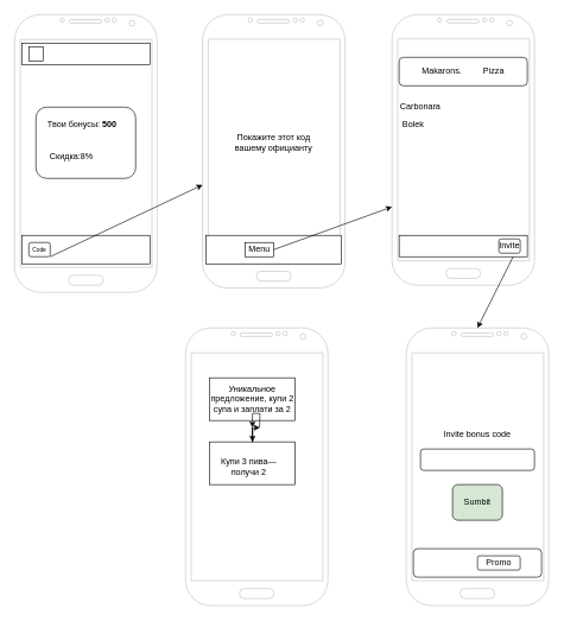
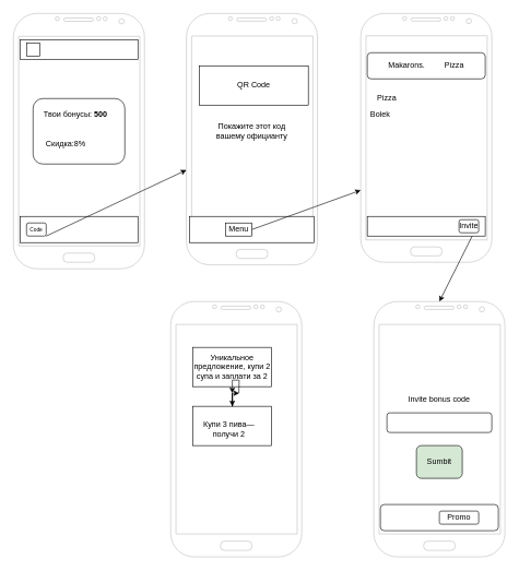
  <mxCell id="0" />
  <mxCell id="1" parent="0" />
  <mxCell id="2" value="" style="verticalLabelPosition=bottom;verticalAlign=top;html=1;shadow=0;dashed=0;strokeWidth=1;shape=mxgraph.android.phone2;strokeColor=#c0c0c0;" vertex="1" parent="1"><mxGeometry x="20" y="20" width="200" height="390" as="geometry" /></mxCell>
  <mxCell id="3" value="" style="rounded=0;whiteSpace=wrap;html=1;" vertex="1" parent="1"><mxGeometry x="30" y="330" width="180" height="40" as="geometry" /></mxCell>
  <mxCell id="4" value="" style="rounded=1;whiteSpace=wrap;html=1;" vertex="1" parent="1"><mxGeometry x="40" y="340" width="30" height="20" as="geometry" /></mxCell>
  <mxCell id="5" value="" style="rounded=1;whiteSpace=wrap;html=1;" vertex="1" parent="1"><mxGeometry x="50" y="150" width="140" height="100" as="geometry" /></mxCell>
  <mxCell id="6" value="Твои бонусы: &lt;b&gt;500&lt;/b&gt;" style="text;html=1;strokeColor=none;fillColor=none;align=center;verticalAlign=middle;whiteSpace=wrap;rounded=0;" vertex="1" parent="1"><mxGeometry x="60" y="160" width="110" height="30" as="geometry" /></mxCell>
  <mxCell id="7" value="Скидка:8%" style="text;html=1;strokeColor=none;fillColor=none;align=center;verticalAlign=middle;whiteSpace=wrap;rounded=0;" vertex="1" parent="1"><mxGeometry x="80" y="210" width="40" height="20" as="geometry" /></mxCell>
  <mxCell id="8" value="" style="rounded=0;whiteSpace=wrap;html=1;" vertex="1" parent="1"><mxGeometry x="30" y="60" width="180" height="30" as="geometry" /></mxCell>
  <mxCell id="9" value="" style="rounded=0;whiteSpace=wrap;html=1;" vertex="1" parent="1"><mxGeometry x="40" y="65" width="20" height="20" as="geometry" /></mxCell>
  <mxCell id="10" value="" style="verticalLabelPosition=bottom;verticalAlign=top;html=1;shadow=0;dashed=0;strokeWidth=1;shape=mxgraph.android.phone2;strokeColor=#c0c0c0;" vertex="1" parent="1"><mxGeometry x="284" y="20" width="200" height="384" as="geometry" /></mxCell>
  <mxCell id="11" value="" style="rounded=0;whiteSpace=wrap;html=1;" vertex="1" parent="1"><mxGeometry x="289" y="330" width="190" height="40" as="geometry" /></mxCell>
  <mxCell id="12" value="" style="rounded=0;whiteSpace=wrap;html=1;" vertex="1" parent="1"><mxGeometry x="344" y="340" width="40" height="20" as="geometry" /></mxCell>
  <mxCell id="13" value="" style="endArrow=classic;html=1;" edge="1" parent="1" target="10"><mxGeometry width="50" height="50" relative="1" as="geometry"><mxPoint x="70" y="360" as="sourcePoint" /><mxPoint x="120" y="310" as="targetPoint" /></mxGeometry></mxCell>
+ <mxCell id="14" value="QR Code" style="rounded=0;whiteSpace=wrap;html=1;" vertex="1" parent="1"><mxGeometry x="304" y="100" width="166" height="60" as="geometry" /></mxCell>
  <mxCell id="15" value="Покажите этот код вашему официанту" style="text;html=1;strokeColor=none;fillColor=none;align=center;verticalAlign=middle;whiteSpace=wrap;rounded=0;" vertex="1" parent="1"><mxGeometry x="324" y="170" width="120" height="60" as="geometry" /></mxCell>
  <mxCell id="16" value="&lt;font style=&quot;font-size: 8px&quot;&gt;Сode&lt;/font&gt;" style="text;html=1;strokeColor=none;fillColor=none;align=center;verticalAlign=middle;whiteSpace=wrap;rounded=0;" vertex="1" parent="1"><mxGeometry x="35" y="340" width="40" height="20" as="geometry" /></mxCell>
  <mxCell id="17" value="Menu" style="text;html=1;strokeColor=none;fillColor=none;align=center;verticalAlign=middle;whiteSpace=wrap;rounded=0;" vertex="1" parent="1"><mxGeometry x="344" y="335" width="40" height="30" as="geometry" /></mxCell>
  <mxCell id="18" value="" style="verticalLabelPosition=bottom;verticalAlign=top;html=1;shadow=0;dashed=0;strokeWidth=1;shape=mxgraph.android.phone2;strokeColor=#c0c0c0;" vertex="1" parent="1"><mxGeometry x="550" y="20" width="200" height="380" as="geometry" /></mxCell>
  <mxCell id="19" value="" style="rounded=0;whiteSpace=wrap;html=1;" vertex="1" parent="1"><mxGeometry x="560" y="330" width="180" height="30" as="geometry" /></mxCell>
  <mxCell id="20" value="Invite" style="rounded=1;whiteSpace=wrap;html=1;" vertex="1" parent="1"><mxGeometry x="700" y="335" width="30" height="20" as="geometry" /></mxCell>
  <mxCell id="21" value="Makarons. &amp;nbsp; &amp;nbsp; &amp;nbsp; &amp;nbsp; Pizza" style="rounded=1;whiteSpace=wrap;html=1;" vertex="1" parent="1"><mxGeometry x="560" y="80" width="180" height="40" as="geometry" /></mxCell>
- <mxCell id="22" value="Carbonara" style="text;html=1;strokeColor=none;fillColor=none;align=center;verticalAlign=middle;whiteSpace=wrap;rounded=0;" vertex="1" parent="1"><mxGeometry x="570" y="130" width="40" height="40" as="geometry" /></mxCell>
+ <mxCell id="22" value="Pizza" style="text;html=1;strokeColor=none;fillColor=none;align=center;verticalAlign=middle;whiteSpace=wrap;rounded=0;" vertex="1" parent="1"><mxGeometry x="570" y="130" width="40" height="40" as="geometry" /></mxCell>
  <mxCell id="23" value="Bolek" style="text;html=1;strokeColor=none;fillColor=none;align=center;verticalAlign=middle;whiteSpace=wrap;rounded=0;" vertex="1" parent="1"><mxGeometry x="560" y="165" width="40" height="20" as="geometry" /></mxCell>
  <mxCell id="24" value="" style="endArrow=classic;html=1;exitX=1;exitY=0.5;exitDx=0;exitDy=0;" edge="1" parent="1" source="17"><mxGeometry width="50" height="50" relative="1" as="geometry"><mxPoint x="500" y="340" as="sourcePoint" /><mxPoint x="550" y="290" as="targetPoint" /></mxGeometry></mxCell>
  <mxCell id="25" value="" style="verticalLabelPosition=bottom;verticalAlign=top;html=1;shadow=0;dashed=0;strokeWidth=1;shape=mxgraph.android.phone2;strokeColor=#c0c0c0;" vertex="1" parent="1"><mxGeometry x="570" y="460" width="200" height="390" as="geometry" /></mxCell>
  <mxCell id="26" value="" style="endArrow=classic;html=1;exitX=0.85;exitY=0.895;exitDx=0;exitDy=0;exitPerimeter=0;entryX=0.5;entryY=0;entryDx=0;entryDy=0;entryPerimeter=0;" edge="1" parent="1" source="18" target="25"><mxGeometry width="50" height="50" relative="1" as="geometry"><mxPoint x="560" y="550" as="sourcePoint" /><mxPoint x="610" y="500" as="targetPoint" /></mxGeometry></mxCell>
  <mxCell id="27" value="" style="rounded=1;whiteSpace=wrap;html=1;" vertex="1" parent="1"><mxGeometry x="590" y="630" width="160" height="30" as="geometry" /></mxCell>
  <mxCell id="28" value="Invite bonus code" style="text;html=1;strokeColor=none;fillColor=none;align=center;verticalAlign=middle;whiteSpace=wrap;rounded=0;" vertex="1" parent="1"><mxGeometry x="580" y="590" width="180" height="40" as="geometry" /></mxCell>
  <mxCell id="29" value="Sumbit" style="rounded=1;whiteSpace=wrap;html=1;fillColor=#d5e8d4;" vertex="1" parent="1"><mxGeometry x="635" y="680" width="70" height="50" as="geometry" /></mxCell>
  <mxCell id="30" value="" style="rounded=1;whiteSpace=wrap;html=1;" vertex="1" parent="1"><mxGeometry x="580" y="770" width="180" height="40" as="geometry" /></mxCell>
  <mxCell id="31" value="Promo" style="rounded=1;whiteSpace=wrap;html=1;" vertex="1" parent="1"><mxGeometry x="670" y="780" width="60" height="20" as="geometry" /></mxCell>
  <mxCell id="32" value="" style="verticalLabelPosition=bottom;verticalAlign=top;html=1;shadow=0;dashed=0;strokeWidth=1;shape=mxgraph.android.phone2;strokeColor=#c0c0c0;" vertex="1" parent="1"><mxGeometry x="260" y="460" width="200" height="390" as="geometry" /></mxCell>
  <mxCell id="33" value="" style="edgeStyle=orthogonalEdgeStyle;rounded=0;orthogonalLoop=1;jettySize=auto;html=1;" edge="1" parent="1" target="35"><mxGeometry relative="1" as="geometry"><mxPoint x="364" y="600" as="sourcePoint" /></mxGeometry></mxCell>
  <mxCell id="34" value="" style="edgeStyle=orthogonalEdgeStyle;rounded=0;orthogonalLoop=1;jettySize=auto;html=1;" edge="1" parent="1" source="37"><mxGeometry relative="1" as="geometry"><mxPoint x="364" y="600" as="targetPoint" /></mxGeometry></mxCell>
  <mxCell id="35" value="Уникальное предложение, купи 2 супа и заплати за 2" style="text;html=1;strokeColor=none;fillColor=none;align=center;verticalAlign=middle;whiteSpace=wrap;rounded=0;" vertex="1" parent="1"><mxGeometry x="289" y="520" width="130" height="80" as="geometry" /></mxCell>
  <mxCell id="36" value="" style="rounded=0;whiteSpace=wrap;html=1;fillColor=none;" vertex="1" parent="1"><mxGeometry x="294" y="530" width="120" height="60" as="geometry" /></mxCell>
  <mxCell id="37" value="" style="rounded=0;whiteSpace=wrap;html=1;fillColor=none;" vertex="1" parent="1"><mxGeometry x="294" y="620" width="120" height="60" as="geometry" /></mxCell>
  <mxCell id="38" value="" style="edgeStyle=orthogonalEdgeStyle;rounded=0;orthogonalLoop=1;jettySize=auto;html=1;" edge="1" parent="1" source="35" target="37"><mxGeometry relative="1" as="geometry"><mxPoint x="354" y="600" as="sourcePoint" /><mxPoint x="364" y="600" as="targetPoint" /></mxGeometry></mxCell>
  <mxCell id="39" value="Купи 3 пива— получи 2" style="text;html=1;strokeColor=none;fillColor=none;align=center;verticalAlign=middle;whiteSpace=wrap;rounded=0;" vertex="1" parent="1"><mxGeometry x="304" y="620" width="90" height="70" as="geometry" /></mxCell>
